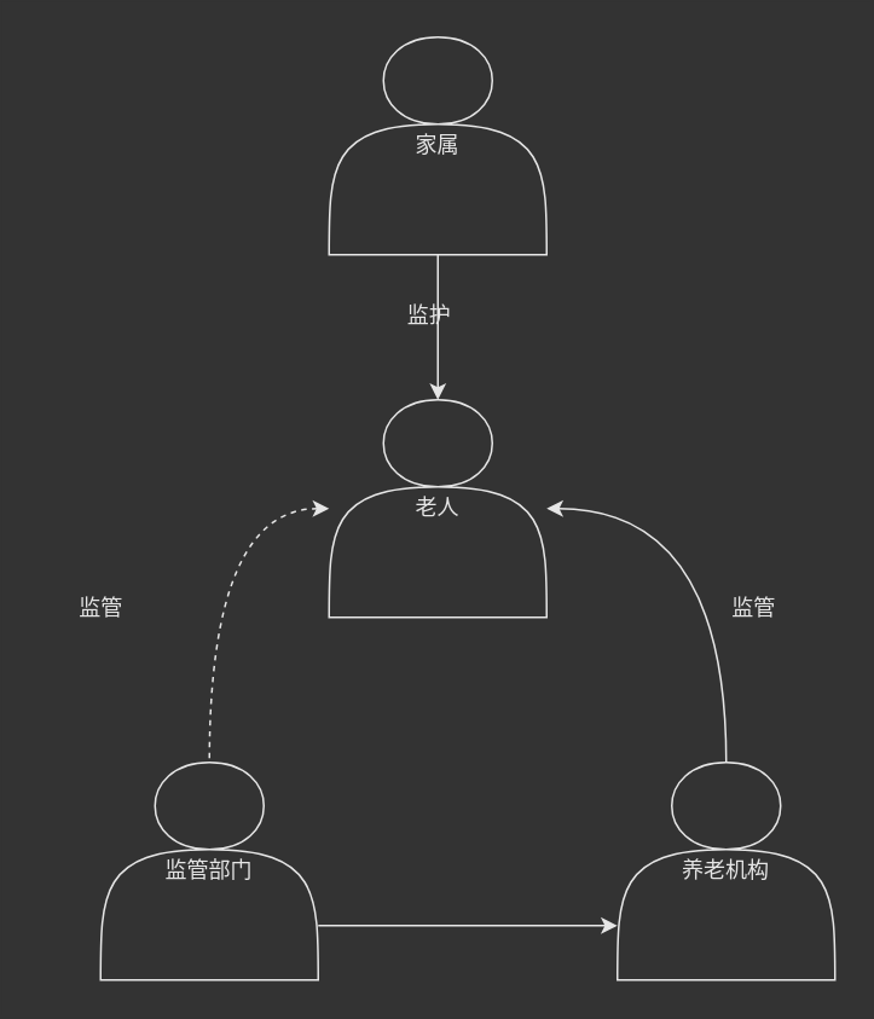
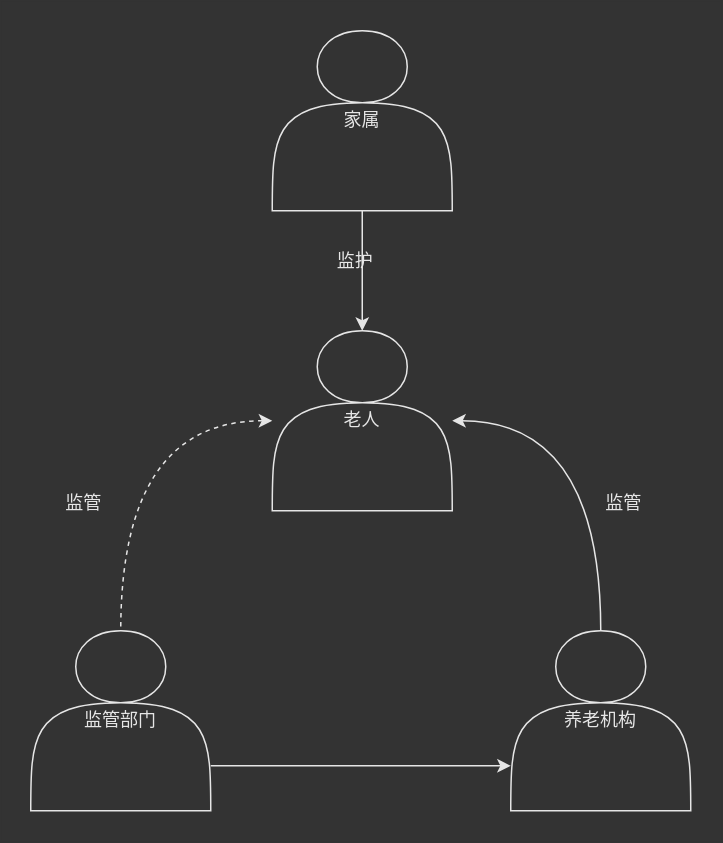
  <mxCell id="0" />
  <mxCell id="1" parent="0" />
  <mxCell id="2" value="" style="edgeStyle=orthogonalEdgeStyle;rounded=0;orthogonalLoop=1;jettySize=auto;html=1;fontColor=#E6E6E6;strokeColor=#E6E6E6;curved=1;startArrow=classic;startFill=1;endArrow=none;endFill=0;" edge="1" parent="1" source="5" target="6"><mxGeometry relative="1" as="geometry" /></mxCell>
  <mxCell id="3" value="" style="edgeStyle=orthogonalEdgeStyle;rounded=0;orthogonalLoop=1;jettySize=auto;html=1;fontColor=#E6E6E6;strokeColor=#E6E6E6;curved=1;startArrow=classic;startFill=1;endArrow=none;endFill=0;dashed=1;" edge="1" parent="1" source="5" target="8"><mxGeometry relative="1" as="geometry" /></mxCell>
  <mxCell id="4" value="" style="edgeStyle=orthogonalEdgeStyle;curved=1;rounded=0;orthogonalLoop=1;jettySize=auto;html=1;strokeColor=#E6E6E6;startArrow=classic;startFill=1;endArrow=none;endFill=0;" edge="1" parent="1" source="5" target="9"><mxGeometry relative="1" as="geometry" /></mxCell>
  <mxCell id="5" value="&lt;font color=&quot;#e6e6e6&quot;&gt;老人&lt;/font&gt;" style="shape=actor;whiteSpace=wrap;html=1;fillColor=none;strokeColor=#E6E6E6;" vertex="1" parent="1"><mxGeometry x="181" y="220" width="120" height="120" as="geometry" /></mxCell>
  <mxCell id="6" value="&lt;font color=&quot;#e6e6e6&quot;&gt;养老机构&lt;/font&gt;" style="shape=actor;whiteSpace=wrap;html=1;fillColor=none;strokeColor=#E6E6E6;" vertex="1" parent="1"><mxGeometry x="340" y="420" width="120" height="120" as="geometry" /></mxCell>
  <mxCell id="7" value="" style="edgeStyle=orthogonalEdgeStyle;curved=1;rounded=0;orthogonalLoop=1;jettySize=auto;html=1;strokeColor=#E6E6E6;entryX=0;entryY=0.75;entryDx=0;entryDy=0;exitX=1;exitY=0.75;exitDx=0;exitDy=0;" edge="1" parent="1" source="8" target="6"><mxGeometry relative="1" as="geometry"><mxPoint x="220" y="480" as="targetPoint" /></mxGeometry></mxCell>
- <mxCell id="8" value="&lt;font color=&quot;#e6e6e6&quot;&gt;监管部门&lt;/font&gt;" style="shape=actor;whiteSpace=wrap;html=1;fillColor=none;strokeColor=#E6E6E6;" vertex="1" parent="1"><mxGeometry x="55" y="420" width="120" height="120" as="geometry" /></mxCell>
+ <mxCell id="8" value="&lt;font color=&quot;#e6e6e6&quot;&gt;监管部门&lt;/font&gt;" style="shape=actor;whiteSpace=wrap;html=1;fillColor=none;strokeColor=#E6E6E6;" vertex="1" parent="1"><mxGeometry x="20" y="420" width="120" height="120" as="geometry" /></mxCell>
  <mxCell id="9" value="&lt;font color=&quot;#e6e6e6&quot;&gt;家属&lt;/font&gt;" style="shape=actor;whiteSpace=wrap;html=1;fillColor=none;strokeColor=#E6E6E6;" vertex="1" parent="1"><mxGeometry x="181" y="20" width="120" height="120" as="geometry" /></mxCell>
  <mxCell id="10" value="&lt;font color=&quot;#e6e6e6&quot;&gt;监护&lt;/font&gt;" style="text;html=1;align=center;verticalAlign=middle;resizable=0;points=[];autosize=1;strokeColor=none;fillColor=none;" vertex="1" parent="1"><mxGeometry x="211" y="159" width="50" height="30" as="geometry" /></mxCell>
  <mxCell id="11" value="&lt;font color=&quot;#e6e6e6&quot;&gt;监管&lt;/font&gt;" style="text;html=1;align=center;verticalAlign=middle;resizable=0;points=[];autosize=1;strokeColor=none;fillColor=none;" vertex="1" parent="1"><mxGeometry x="30" y="320" width="50" height="30" as="geometry" /></mxCell>
  <mxCell id="12" value="&lt;font color=&quot;#e6e6e6&quot;&gt;监管&lt;/font&gt;" style="text;html=1;align=center;verticalAlign=middle;resizable=0;points=[];autosize=1;strokeColor=none;fillColor=none;" vertex="1" parent="1"><mxGeometry x="390" y="320" width="50" height="30" as="geometry" /></mxCell>
